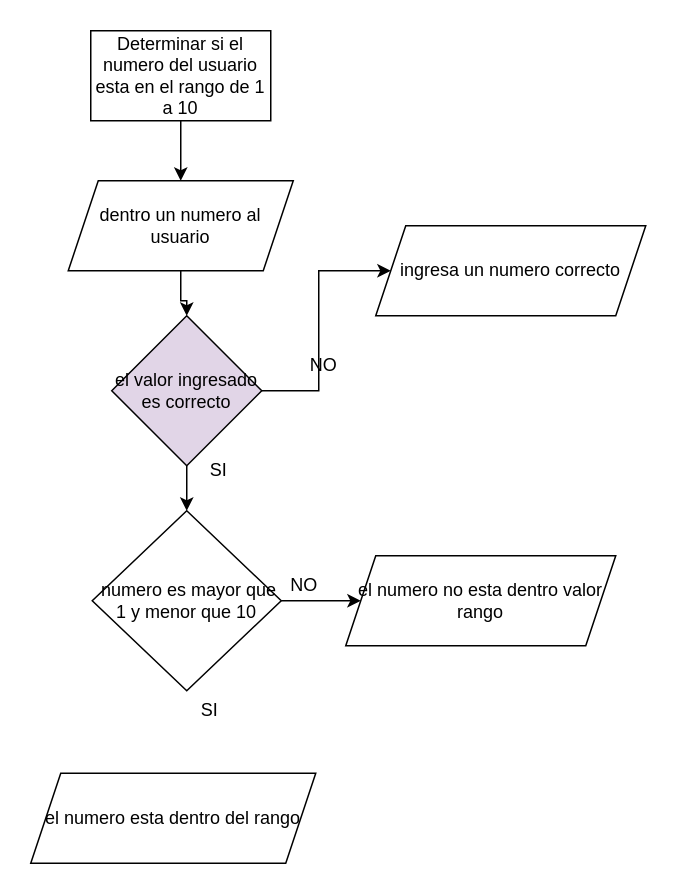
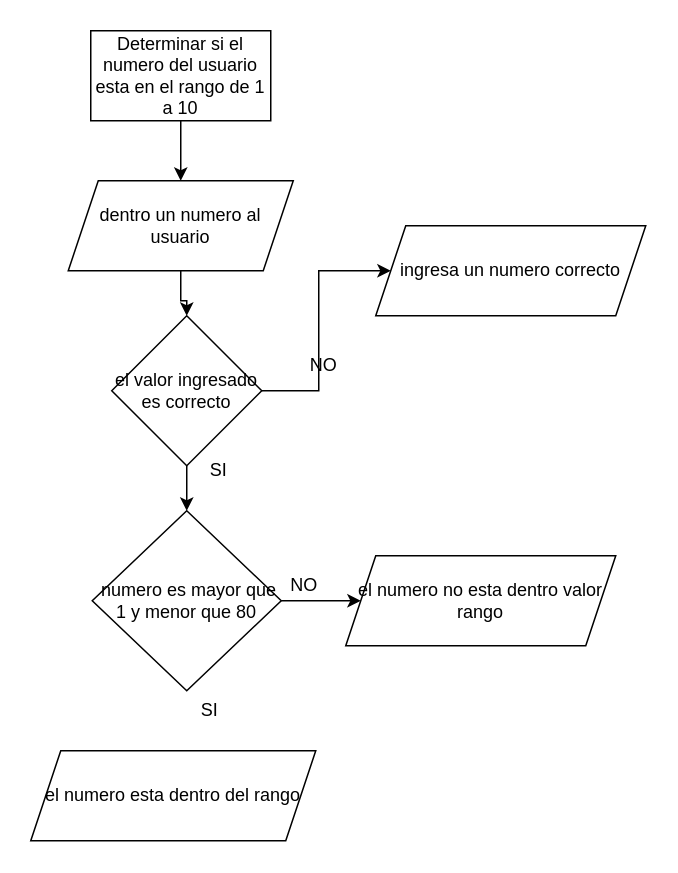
  <mxCell id="0" />
  <mxCell id="1" parent="0" />
  <mxCell id="2" value="" style="edgeStyle=orthogonalEdgeStyle;rounded=0;orthogonalLoop=1;jettySize=auto;html=1;" edge="1" parent="1" source="3" target="5"><mxGeometry relative="1" as="geometry" /></mxCell>
  <mxCell id="3" value="Determinar si el numero del usuario esta en el rango de 1 a 10" style="rounded=0;whiteSpace=wrap;html=1;" vertex="1" parent="1"><mxGeometry x="60" y="20" width="120" height="60" as="geometry" /></mxCell>
  <mxCell id="4" value="" style="edgeStyle=orthogonalEdgeStyle;rounded=0;orthogonalLoop=1;jettySize=auto;html=1;" edge="1" parent="1" source="5" target="8"><mxGeometry relative="1" as="geometry" /></mxCell>
  <mxCell id="5" value="dentro un numero al usuario" style="shape=parallelogram;perimeter=parallelogramPerimeter;whiteSpace=wrap;html=1;fixedSize=1;" vertex="1" parent="1"><mxGeometry x="45" y="120" width="150" height="60" as="geometry" /></mxCell>
  <mxCell id="6" value="" style="edgeStyle=orthogonalEdgeStyle;rounded=0;orthogonalLoop=1;jettySize=auto;html=1;" edge="1" parent="1" source="8" target="10"><mxGeometry relative="1" as="geometry" /></mxCell>
  <mxCell id="7" value="" style="edgeStyle=orthogonalEdgeStyle;rounded=0;orthogonalLoop=1;jettySize=auto;html=1;" edge="1" parent="1" source="8" target="17"><mxGeometry relative="1" as="geometry" /></mxCell>
- <mxCell id="8" value="el valor ingresado es correcto" style="rhombus;whiteSpace=wrap;html=1;fillColor=#e1d5e7;" vertex="1" parent="1"><mxGeometry x="74" y="210" width="100" height="100" as="geometry" /></mxCell>
+ <mxCell id="8" value="el valor ingresado es correcto" style="rhombus;whiteSpace=wrap;html=1;" vertex="1" parent="1"><mxGeometry x="74" y="210" width="100" height="100" as="geometry" /></mxCell>
  <mxCell id="9" value="" style="edgeStyle=orthogonalEdgeStyle;rounded=0;orthogonalLoop=1;jettySize=auto;html=1;" edge="1" parent="1" source="10" target="11"><mxGeometry relative="1" as="geometry" /></mxCell>
- <mxCell id="10" value="&amp;nbsp;numero es mayor que 1 y menor que 10" style="rhombus;whiteSpace=wrap;html=1;" vertex="1" parent="1"><mxGeometry x="61" y="340" width="126" height="120" as="geometry" /></mxCell>
+ <mxCell id="10" value="&amp;nbsp;numero es mayor que 1 y menor que 80" style="rhombus;whiteSpace=wrap;html=1;" vertex="1" parent="1"><mxGeometry x="61" y="340" width="126" height="120" as="geometry" /></mxCell>
  <mxCell id="11" value="el numero no esta dentro valor rango" style="shape=parallelogram;perimeter=parallelogramPerimeter;whiteSpace=wrap;html=1;fixedSize=1;" vertex="1" parent="1"><mxGeometry x="230" y="370" width="180" height="60" as="geometry" /></mxCell>
- <mxCell id="12" value="el numero esta dentro del rango" style="shape=parallelogram;perimeter=parallelogramPerimeter;whiteSpace=wrap;html=1;fixedSize=1;" vertex="1" parent="1"><mxGeometry x="20" y="515" width="190" height="60" as="geometry" /></mxCell>
+ <mxCell id="12" value="el numero esta dentro del rango" style="shape=parallelogram;perimeter=parallelogramPerimeter;whiteSpace=wrap;html=1;fixedSize=1;" vertex="1" parent="1"><mxGeometry x="20" y="500" width="190" height="60" as="geometry" /></mxCell>
  <mxCell id="13" value="&lt;div&gt;SI&lt;/div&gt;&lt;div&gt;&lt;br&gt;&lt;/div&gt;" style="text;html=1;align=center;verticalAlign=middle;resizable=0;points=[];autosize=1;strokeColor=none;fillColor=none;" vertex="1" parent="1"><mxGeometry x="124" y="460" width="30" height="40" as="geometry" /></mxCell>
  <mxCell id="14" value="&lt;div&gt;SI&lt;/div&gt;&lt;div&gt;&lt;br&gt;&lt;/div&gt;" style="text;html=1;align=center;verticalAlign=middle;resizable=0;points=[];autosize=1;strokeColor=none;fillColor=none;" vertex="1" parent="1"><mxGeometry x="130" y="300" width="30" height="40" as="geometry" /></mxCell>
  <mxCell id="15" value="NO" style="text;html=1;align=center;verticalAlign=middle;resizable=0;points=[];autosize=1;strokeColor=none;fillColor=none;" vertex="1" parent="1"><mxGeometry x="182" y="375" width="40" height="30" as="geometry" /></mxCell>
  <mxCell id="16" value="&lt;div&gt;NO&lt;/div&gt;&lt;div&gt;&lt;br&gt;&lt;/div&gt;" style="text;html=1;align=center;verticalAlign=middle;resizable=0;points=[];autosize=1;strokeColor=none;fillColor=none;" vertex="1" parent="1"><mxGeometry x="195" y="230" width="40" height="40" as="geometry" /></mxCell>
  <mxCell id="17" value="ingresa un numero correcto" style="shape=parallelogram;perimeter=parallelogramPerimeter;whiteSpace=wrap;html=1;fixedSize=1;" vertex="1" parent="1"><mxGeometry x="250" y="150" width="180" height="60" as="geometry" /></mxCell>
